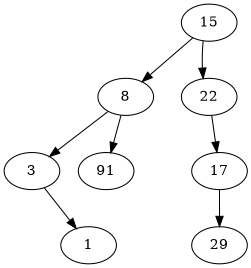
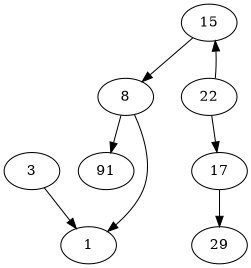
  digraph {
    n1 [label=15]
    n2 [label=8]
    n3 [label=22]
    n4 [label=3]
    n5 [label=91]
    n6 [label=17]
    n7 [label=1]
    n8 [label=29]
    n1 -> n2
-   n1 -> n3
-   n2 -> n4
+   n3 -> n1
+   n2 -> n7
    n2 -> n5
    n3 -> n6
    n4 -> n7
    n6 -> n8
  }
